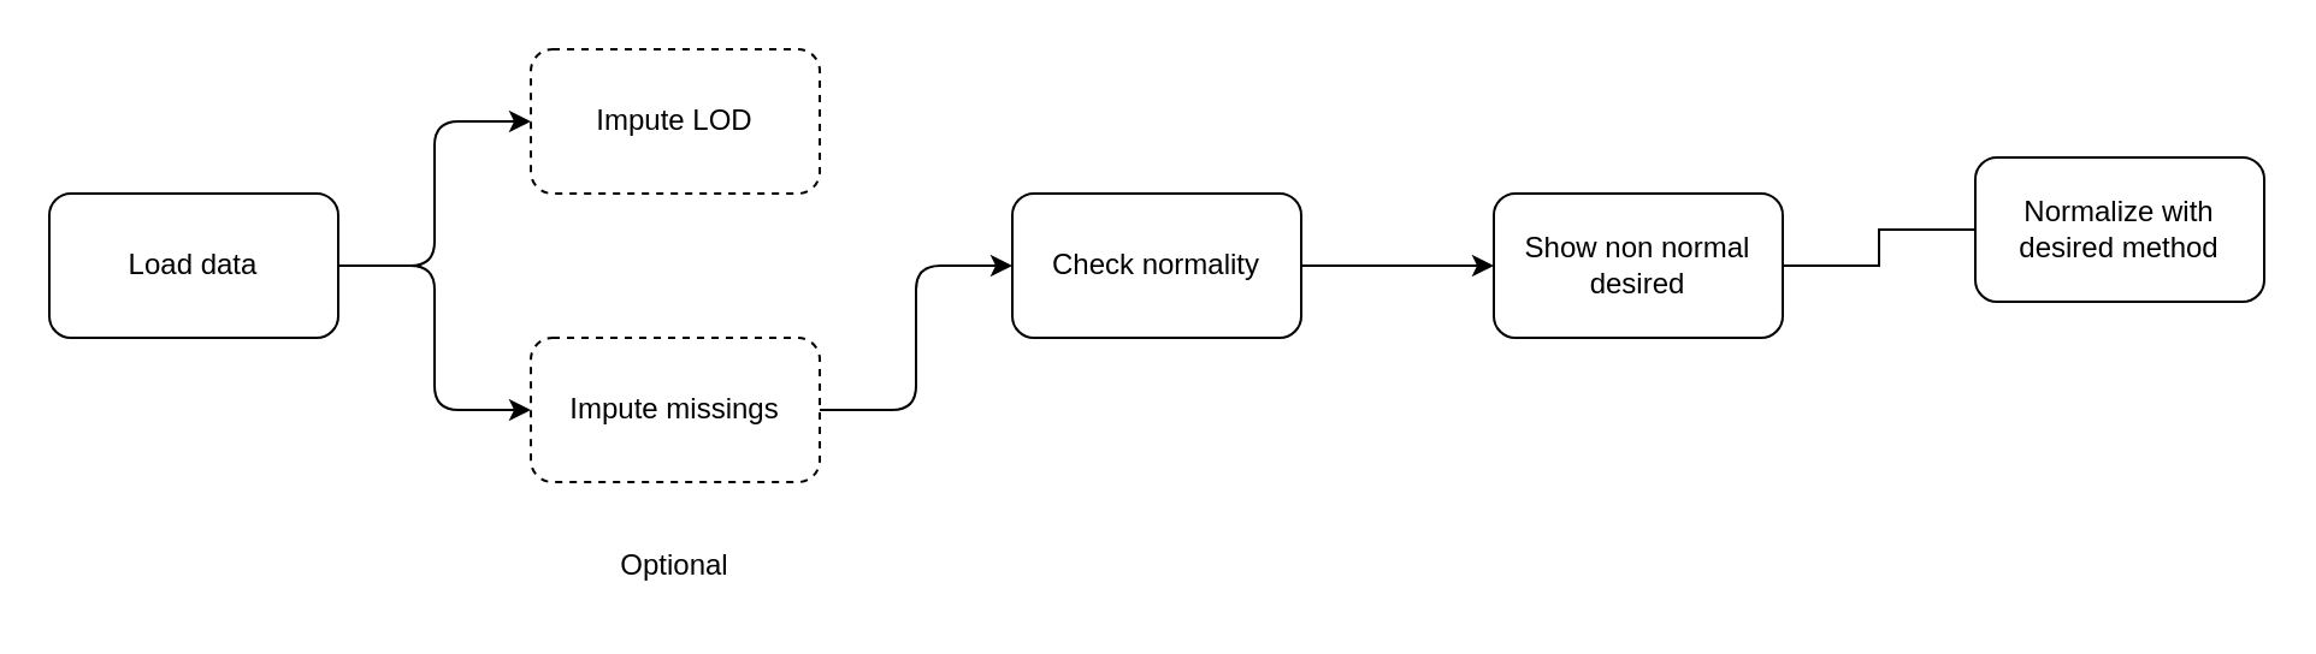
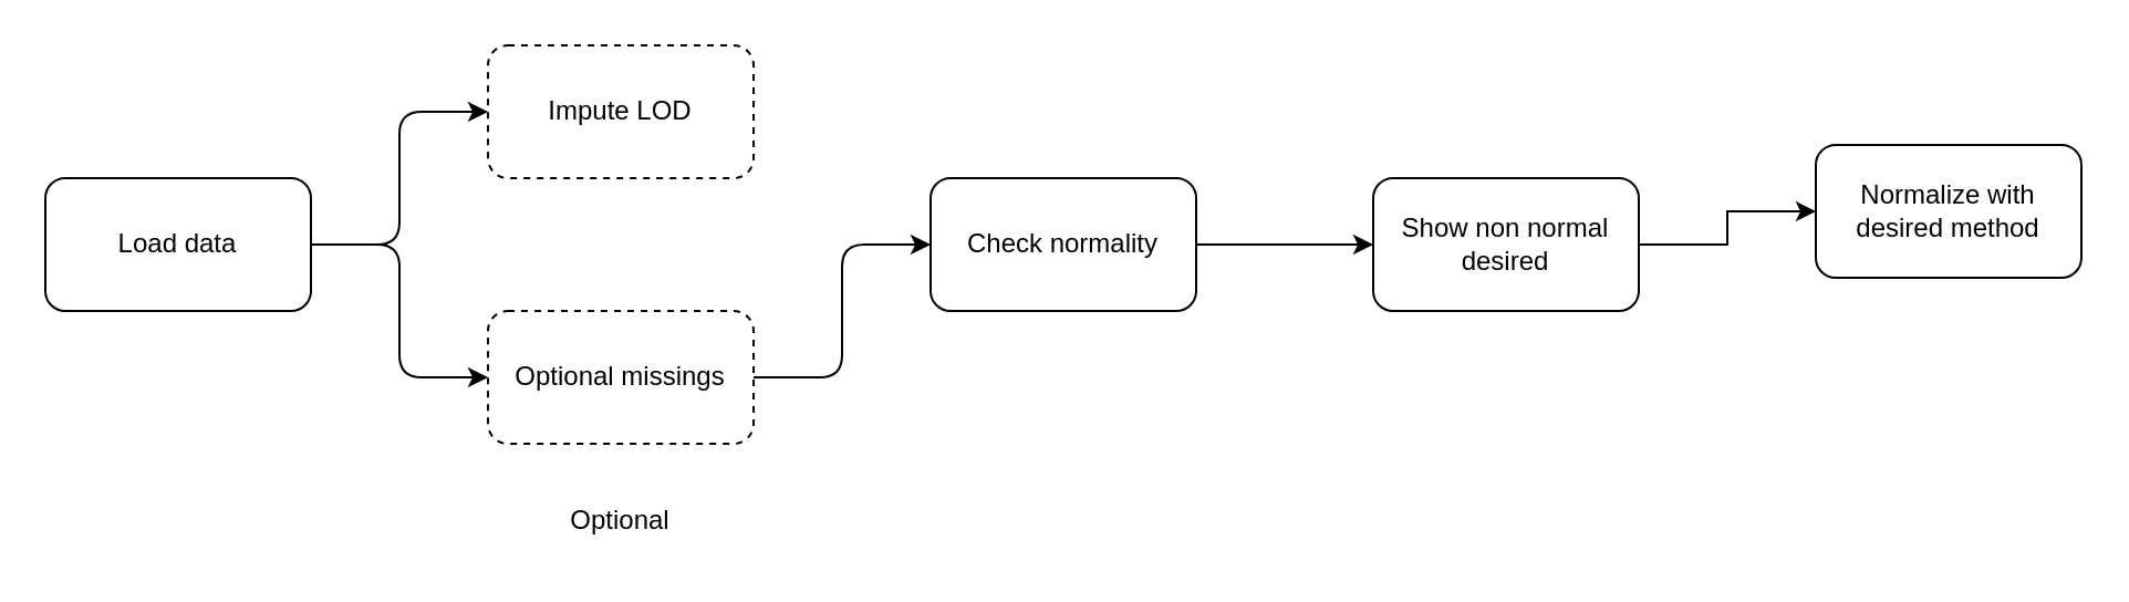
  <mxCell id="0" />
  <mxCell id="1" parent="0" />
  <mxCell id="2" value="Impute LOD" style="rounded=1;whiteSpace=wrap;html=1;dashed=1;" parent="1" vertex="1"><mxGeometry x="220" y="20" width="120" height="60" as="geometry" /></mxCell>
  <mxCell id="3" value="Load data" style="rounded=1;whiteSpace=wrap;html=1;" vertex="1" parent="1"><mxGeometry x="20" y="80" width="120" height="60" as="geometry" /></mxCell>
  <mxCell id="4" value="" style="edgeStyle=orthogonalEdgeStyle;rounded=0;orthogonalLoop=1;jettySize=auto;html=1;" parent="1" source="5" target="7" edge="1"><mxGeometry relative="1" as="geometry" /></mxCell>
  <mxCell id="5" value="Check normality" style="rounded=1;whiteSpace=wrap;html=1;" parent="1" vertex="1"><mxGeometry x="420" y="80" width="120" height="60" as="geometry" /></mxCell>
- <mxCell id="6" value="" style="edgeStyle=orthogonalEdgeStyle;rounded=0;orthogonalLoop=1;jettySize=auto;html=1;endArrow=none;" parent="1" source="7" target="8" edge="1"><mxGeometry relative="1" as="geometry" /></mxCell>
+ <mxCell id="6" value="" style="edgeStyle=orthogonalEdgeStyle;rounded=0;orthogonalLoop=1;jettySize=auto;html=1;" parent="1" source="7" target="8" edge="1"><mxGeometry relative="1" as="geometry" /></mxCell>
  <mxCell id="7" value="Show non normal desired" style="rounded=1;whiteSpace=wrap;html=1;" parent="1" vertex="1"><mxGeometry x="620" y="80" width="120" height="60" as="geometry" /></mxCell>
  <mxCell id="8" value="Normalize with desired method" style="rounded=1;whiteSpace=wrap;html=1;" parent="1" vertex="1"><mxGeometry x="820" y="65" width="120" height="60" as="geometry" /></mxCell>
- <mxCell id="9" value="Impute missings" style="rounded=1;whiteSpace=wrap;html=1;dashed=1;" vertex="1" parent="1"><mxGeometry x="220" y="140" width="120" height="60" as="geometry" /></mxCell>
+ <mxCell id="9" value="Optional missings" style="rounded=1;whiteSpace=wrap;html=1;dashed=1;" vertex="1" parent="1"><mxGeometry x="220" y="140" width="120" height="60" as="geometry" /></mxCell>
  <mxCell id="10" value="Optional" style="text;html=1;strokeColor=none;fillColor=none;align=center;verticalAlign=middle;whiteSpace=wrap;rounded=0;dashed=1;" vertex="1" parent="1"><mxGeometry x="255" y="220" width="50" height="30" as="geometry" /></mxCell>
  <mxCell id="11" value="" style="endArrow=classic;html=1;exitX=1;exitY=0.5;exitDx=0;exitDy=0;entryX=0;entryY=0.5;entryDx=0;entryDy=0;" edge="1" parent="1" source="3" target="2"><mxGeometry width="50" height="50" relative="1" as="geometry"><mxPoint x="320" y="110" as="sourcePoint" /><mxPoint x="370" y="60" as="targetPoint" /><Array as="points"><mxPoint x="180" y="110" /><mxPoint x="180" y="50" /></Array></mxGeometry></mxCell>
  <mxCell id="12" value="" style="endArrow=classic;html=1;exitX=1;exitY=0.5;exitDx=0;exitDy=0;entryX=0;entryY=0.5;entryDx=0;entryDy=0;" edge="1" parent="1" source="3" target="9"><mxGeometry width="50" height="50" relative="1" as="geometry"><mxPoint x="320" y="110" as="sourcePoint" /><mxPoint x="370" y="60" as="targetPoint" /><Array as="points"><mxPoint x="180" y="110" /><mxPoint x="180" y="170" /></Array></mxGeometry></mxCell>
  <mxCell id="13" value="" style="endArrow=classic;html=1;exitX=1;exitY=0.5;exitDx=0;exitDy=0;entryX=0;entryY=0.5;entryDx=0;entryDy=0;" edge="1" parent="1" source="9" target="5"><mxGeometry width="50" height="50" relative="1" as="geometry"><mxPoint x="320" y="140" as="sourcePoint" /><mxPoint x="370" y="90" as="targetPoint" /><Array as="points"><mxPoint x="380" y="170" /><mxPoint x="380" y="110" /></Array></mxGeometry></mxCell>
